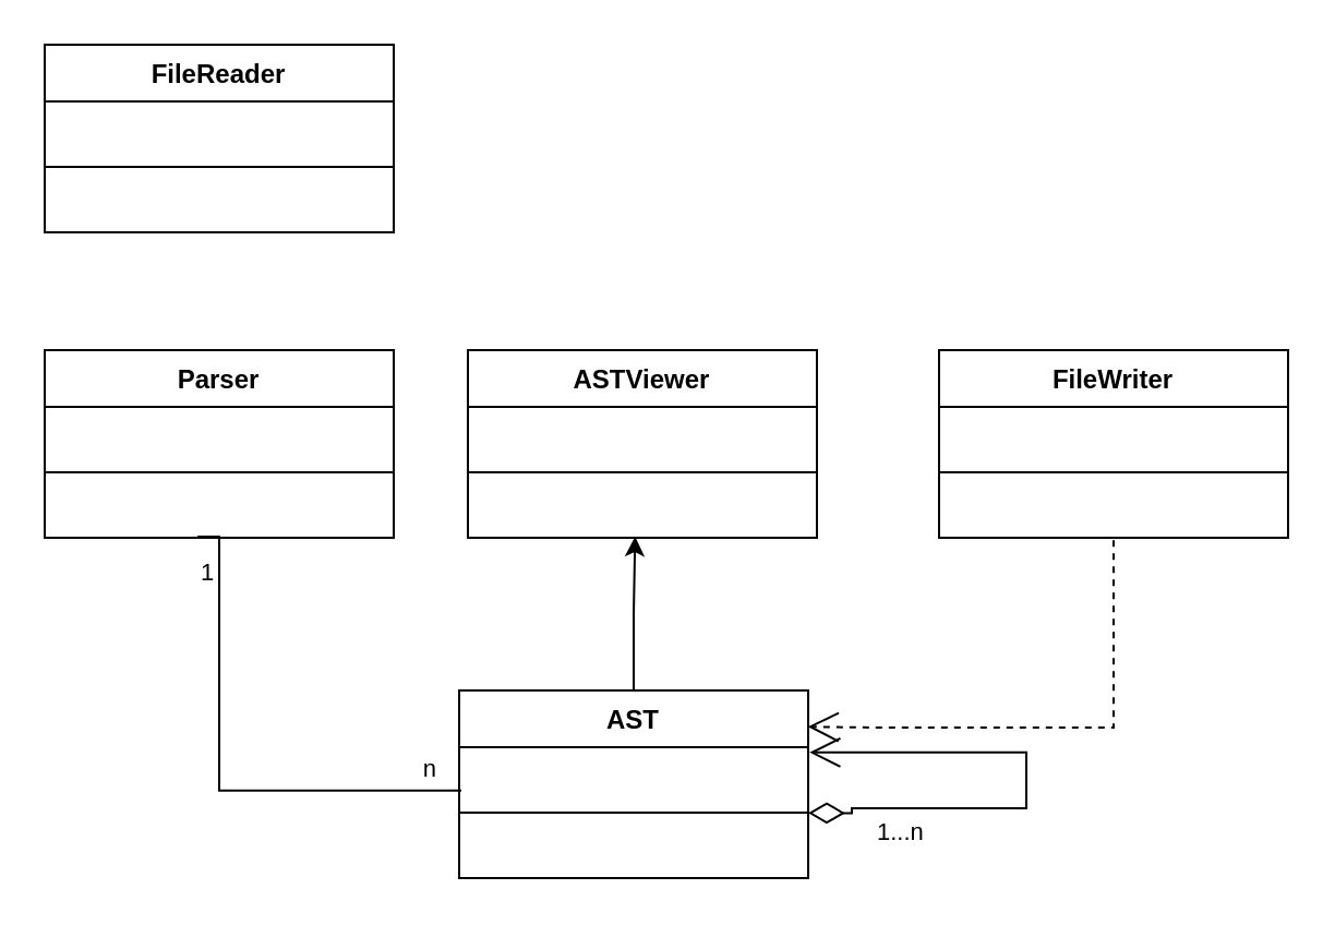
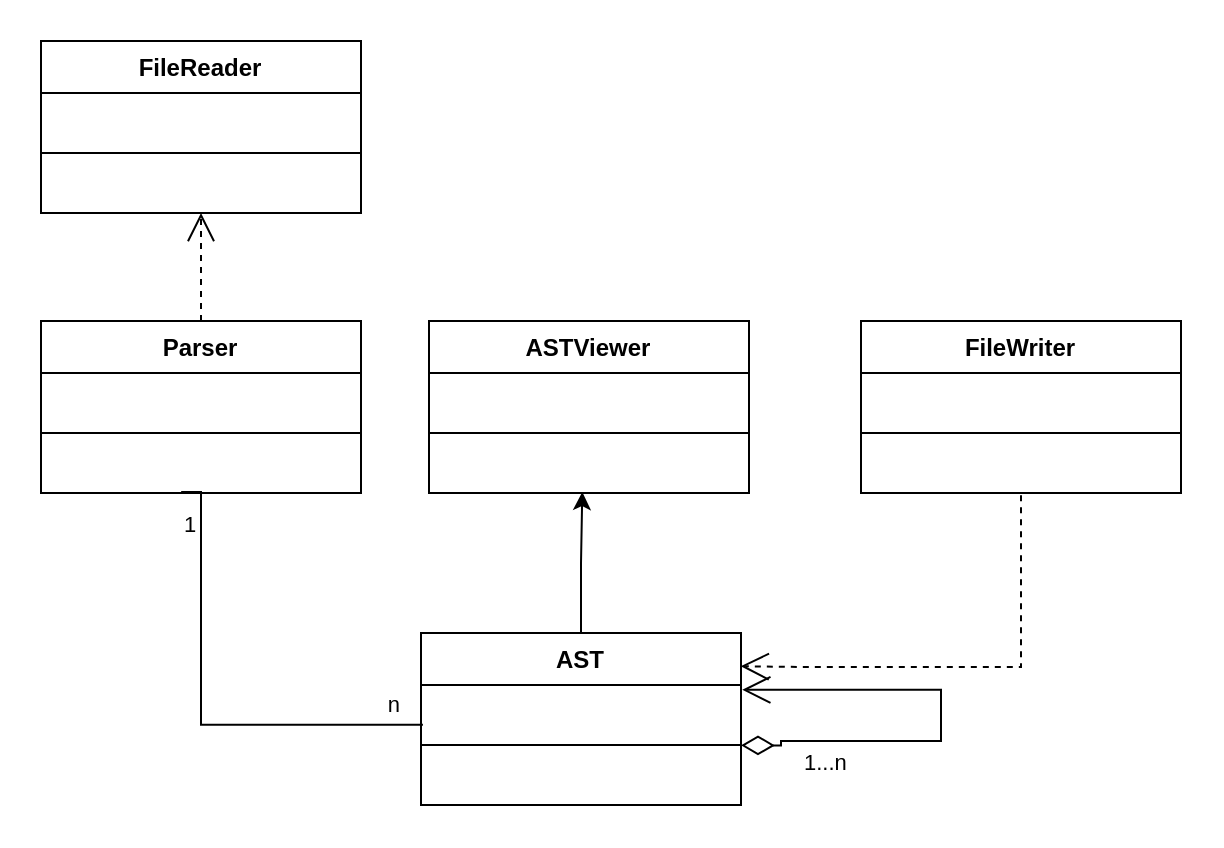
  <mxCell id="0" />
  <mxCell id="1" parent="0" />
  <mxCell id="2" value="Parser" style="swimlane;fontStyle=1;align=center;verticalAlign=top;childLayout=stackLayout;horizontal=1;startSize=26;horizontalStack=0;resizeParent=1;resizeParentMax=0;resizeLast=0;collapsible=1;marginBottom=0;whiteSpace=wrap;html=1;" vertex="1" parent="1"><mxGeometry x="20" y="160" width="160" height="86" as="geometry" /></mxCell>
  <mxCell id="3" value="&amp;nbsp; &amp;nbsp;" style="text;strokeColor=none;fillColor=none;align=left;verticalAlign=top;spacingLeft=4;spacingRight=4;overflow=hidden;rotatable=0;points=[[0,0.5],[1,0.5]];portConstraint=eastwest;whiteSpace=wrap;html=1;" vertex="1" parent="2"><mxGeometry y="26" width="160" height="26" as="geometry" /></mxCell>
  <mxCell id="4" value="" style="line;strokeWidth=1;fillColor=none;align=left;verticalAlign=middle;spacingTop=-1;spacingLeft=3;spacingRight=3;rotatable=0;labelPosition=right;points=[];portConstraint=eastwest;strokeColor=inherit;" vertex="1" parent="2"><mxGeometry y="52" width="160" height="8" as="geometry" /></mxCell>
  <mxCell id="5" value="&amp;nbsp; &amp;nbsp;" style="text;strokeColor=none;fillColor=none;align=left;verticalAlign=top;spacingLeft=4;spacingRight=4;overflow=hidden;rotatable=0;points=[[0,0.5],[1,0.5]];portConstraint=eastwest;whiteSpace=wrap;html=1;" vertex="1" parent="2"><mxGeometry y="60" width="160" height="26" as="geometry" /></mxCell>
  <mxCell id="6" value="ASTViewer" style="swimlane;fontStyle=1;align=center;verticalAlign=top;childLayout=stackLayout;horizontal=1;startSize=26;horizontalStack=0;resizeParent=1;resizeParentMax=0;resizeLast=0;collapsible=1;marginBottom=0;whiteSpace=wrap;html=1;" vertex="1" parent="1"><mxGeometry x="214" y="160" width="160" height="86" as="geometry" /></mxCell>
  <mxCell id="7" value="&amp;nbsp; &amp;nbsp;" style="text;strokeColor=none;fillColor=none;align=left;verticalAlign=top;spacingLeft=4;spacingRight=4;overflow=hidden;rotatable=0;points=[[0,0.5],[1,0.5]];portConstraint=eastwest;whiteSpace=wrap;html=1;" vertex="1" parent="6"><mxGeometry y="26" width="160" height="26" as="geometry" /></mxCell>
  <mxCell id="8" value="" style="line;strokeWidth=1;fillColor=none;align=left;verticalAlign=middle;spacingTop=-1;spacingLeft=3;spacingRight=3;rotatable=0;labelPosition=right;points=[];portConstraint=eastwest;strokeColor=inherit;" vertex="1" parent="6"><mxGeometry y="52" width="160" height="8" as="geometry" /></mxCell>
  <mxCell id="9" value="&amp;nbsp; &amp;nbsp;" style="text;strokeColor=none;fillColor=none;align=left;verticalAlign=top;spacingLeft=4;spacingRight=4;overflow=hidden;rotatable=0;points=[[0,0.5],[1,0.5]];portConstraint=eastwest;whiteSpace=wrap;html=1;" vertex="1" parent="6"><mxGeometry y="60" width="160" height="26" as="geometry" /></mxCell>
  <mxCell id="10" value="FileReader" style="swimlane;fontStyle=1;align=center;verticalAlign=top;childLayout=stackLayout;horizontal=1;startSize=26;horizontalStack=0;resizeParent=1;resizeParentMax=0;resizeLast=0;collapsible=1;marginBottom=0;whiteSpace=wrap;html=1;" vertex="1" parent="1"><mxGeometry x="20" y="20" width="160" height="86" as="geometry" /></mxCell>
  <mxCell id="11" value="&amp;nbsp; &amp;nbsp;" style="text;strokeColor=none;fillColor=none;align=left;verticalAlign=top;spacingLeft=4;spacingRight=4;overflow=hidden;rotatable=0;points=[[0,0.5],[1,0.5]];portConstraint=eastwest;whiteSpace=wrap;html=1;" vertex="1" parent="10"><mxGeometry y="26" width="160" height="26" as="geometry" /></mxCell>
  <mxCell id="12" value="" style="line;strokeWidth=1;fillColor=none;align=left;verticalAlign=middle;spacingTop=-1;spacingLeft=3;spacingRight=3;rotatable=0;labelPosition=right;points=[];portConstraint=eastwest;strokeColor=inherit;" vertex="1" parent="10"><mxGeometry y="52" width="160" height="8" as="geometry" /></mxCell>
  <mxCell id="13" value="&amp;nbsp; &amp;nbsp;" style="text;strokeColor=none;fillColor=none;align=left;verticalAlign=top;spacingLeft=4;spacingRight=4;overflow=hidden;rotatable=0;points=[[0,0.5],[1,0.5]];portConstraint=eastwest;whiteSpace=wrap;html=1;" vertex="1" parent="10"><mxGeometry y="60" width="160" height="26" as="geometry" /></mxCell>
  <mxCell id="14" value="FileWriter" style="swimlane;fontStyle=1;align=center;verticalAlign=top;childLayout=stackLayout;horizontal=1;startSize=26;horizontalStack=0;resizeParent=1;resizeParentMax=0;resizeLast=0;collapsible=1;marginBottom=0;whiteSpace=wrap;html=1;" vertex="1" parent="1"><mxGeometry x="430" y="160" width="160" height="86" as="geometry" /></mxCell>
  <mxCell id="15" value="&amp;nbsp; &amp;nbsp;" style="text;strokeColor=none;fillColor=none;align=left;verticalAlign=top;spacingLeft=4;spacingRight=4;overflow=hidden;rotatable=0;points=[[0,0.5],[1,0.5]];portConstraint=eastwest;whiteSpace=wrap;html=1;" vertex="1" parent="14"><mxGeometry y="26" width="160" height="26" as="geometry" /></mxCell>
  <mxCell id="16" value="" style="line;strokeWidth=1;fillColor=none;align=left;verticalAlign=middle;spacingTop=-1;spacingLeft=3;spacingRight=3;rotatable=0;labelPosition=right;points=[];portConstraint=eastwest;strokeColor=inherit;" vertex="1" parent="14"><mxGeometry y="52" width="160" height="8" as="geometry" /></mxCell>
  <mxCell id="17" value="&amp;nbsp; &amp;nbsp;" style="text;strokeColor=none;fillColor=none;align=left;verticalAlign=top;spacingLeft=4;spacingRight=4;overflow=hidden;rotatable=0;points=[[0,0.5],[1,0.5]];portConstraint=eastwest;whiteSpace=wrap;html=1;" vertex="1" parent="14"><mxGeometry y="60" width="160" height="26" as="geometry" /></mxCell>
  <mxCell id="18" value="AST" style="swimlane;fontStyle=1;align=center;verticalAlign=top;childLayout=stackLayout;horizontal=1;startSize=26;horizontalStack=0;resizeParent=1;resizeParentMax=0;resizeLast=0;collapsible=1;marginBottom=0;whiteSpace=wrap;html=1;" vertex="1" parent="1"><mxGeometry x="210" y="316" width="160" height="86" as="geometry" /></mxCell>
  <mxCell id="19" value="&amp;nbsp; &amp;nbsp;" style="text;strokeColor=none;fillColor=none;align=left;verticalAlign=top;spacingLeft=4;spacingRight=4;overflow=hidden;rotatable=0;points=[[0,0.5],[1,0.5]];portConstraint=eastwest;whiteSpace=wrap;html=1;" vertex="1" parent="18"><mxGeometry y="26" width="160" height="26" as="geometry" /></mxCell>
  <mxCell id="20" value="" style="line;strokeWidth=1;fillColor=none;align=left;verticalAlign=middle;spacingTop=-1;spacingLeft=3;spacingRight=3;rotatable=0;labelPosition=right;points=[];portConstraint=eastwest;strokeColor=inherit;" vertex="1" parent="18"><mxGeometry y="52" width="160" height="8" as="geometry" /></mxCell>
  <mxCell id="21" value="&amp;nbsp; &amp;nbsp;" style="text;strokeColor=none;fillColor=none;align=left;verticalAlign=top;spacingLeft=4;spacingRight=4;overflow=hidden;rotatable=0;points=[[0,0.5],[1,0.5]];portConstraint=eastwest;whiteSpace=wrap;html=1;" vertex="1" parent="18"><mxGeometry y="60" width="160" height="26" as="geometry" /></mxCell>
  <mxCell id="22" style="edgeStyle=orthogonalEdgeStyle;rounded=0;orthogonalLoop=1;jettySize=auto;html=1;entryX=0.479;entryY=0.981;entryDx=0;entryDy=0;entryPerimeter=0;" edge="1" parent="1" source="18" target="9"><mxGeometry relative="1" as="geometry" /></mxCell>
  <mxCell id="23" value="1...n" style="endArrow=open;html=1;endSize=12;startArrow=diamondThin;startSize=14;startFill=0;edgeStyle=orthogonalEdgeStyle;align=left;verticalAlign=bottom;rounded=0;entryX=1.004;entryY=0.172;entryDx=0;entryDy=0;entryPerimeter=0;" edge="1" parent="1"><mxGeometry x="-0.715" y="-20" relative="1" as="geometry"><mxPoint x="370" y="372.18" as="sourcePoint" /><mxPoint x="370.64" y="344.392" as="targetPoint" /><Array as="points"><mxPoint x="390" y="372" /><mxPoint x="390" y="370" /><mxPoint x="470" y="370" /><mxPoint x="470" y="344" /></Array><mxPoint as="offset" /></mxGeometry></mxCell>
  <mxCell id="24" value="" style="endArrow=none;html=1;edgeStyle=orthogonalEdgeStyle;rounded=0;exitX=0.438;exitY=0.979;exitDx=0;exitDy=0;exitPerimeter=0;entryX=0.006;entryY=0.764;entryDx=0;entryDy=0;entryPerimeter=0;" edge="1" parent="1" source="5" target="19"><mxGeometry relative="1" as="geometry"><mxPoint x="60" y="210" as="sourcePoint" /><mxPoint x="243" y="310" as="targetPoint" /><Array as="points"><mxPoint x="100" y="246" /><mxPoint x="100" y="362" /></Array></mxGeometry></mxCell>
  <mxCell id="25" value="1" style="edgeLabel;resizable=0;html=1;align=left;verticalAlign=bottom;" connectable="0" vertex="1" parent="24"><mxGeometry x="-1" relative="1" as="geometry"><mxPoint y="25" as="offset" /></mxGeometry></mxCell>
  <mxCell id="26" value="n" style="edgeLabel;resizable=0;html=1;align=right;verticalAlign=bottom;" connectable="0" vertex="1" parent="24"><mxGeometry x="1" relative="1" as="geometry"><mxPoint x="-11" y="-2" as="offset" /></mxGeometry></mxCell>
+ <mxCell id="27" value="" style="endArrow=open;endSize=12;dashed=1;html=1;rounded=0;edgeStyle=orthogonalEdgeStyle;exitX=0.5;exitY=0;exitDx=0;exitDy=0;entryX=0.5;entryY=1;entryDx=0;entryDy=0;" edge="1" parent="1" source="2" target="10"><mxGeometry width="160" relative="1" as="geometry"><mxPoint x="230" y="210" as="sourcePoint" /><mxPoint x="390" y="210" as="targetPoint" /></mxGeometry></mxCell>
  <mxCell id="28" value="" style="endArrow=open;endSize=12;dashed=1;html=1;rounded=0;edgeStyle=orthogonalEdgeStyle;entryX=0.999;entryY=0.193;entryDx=0;entryDy=0;entryPerimeter=0;exitX=0.5;exitY=1.042;exitDx=0;exitDy=0;exitPerimeter=0;" edge="1" parent="1" source="17" target="18"><mxGeometry width="160" relative="1" as="geometry"><mxPoint x="230" y="210" as="sourcePoint" /><mxPoint x="390" y="210" as="targetPoint" /><Array as="points"><mxPoint x="510" y="333" /><mxPoint x="400" y="333" /></Array></mxGeometry></mxCell>
